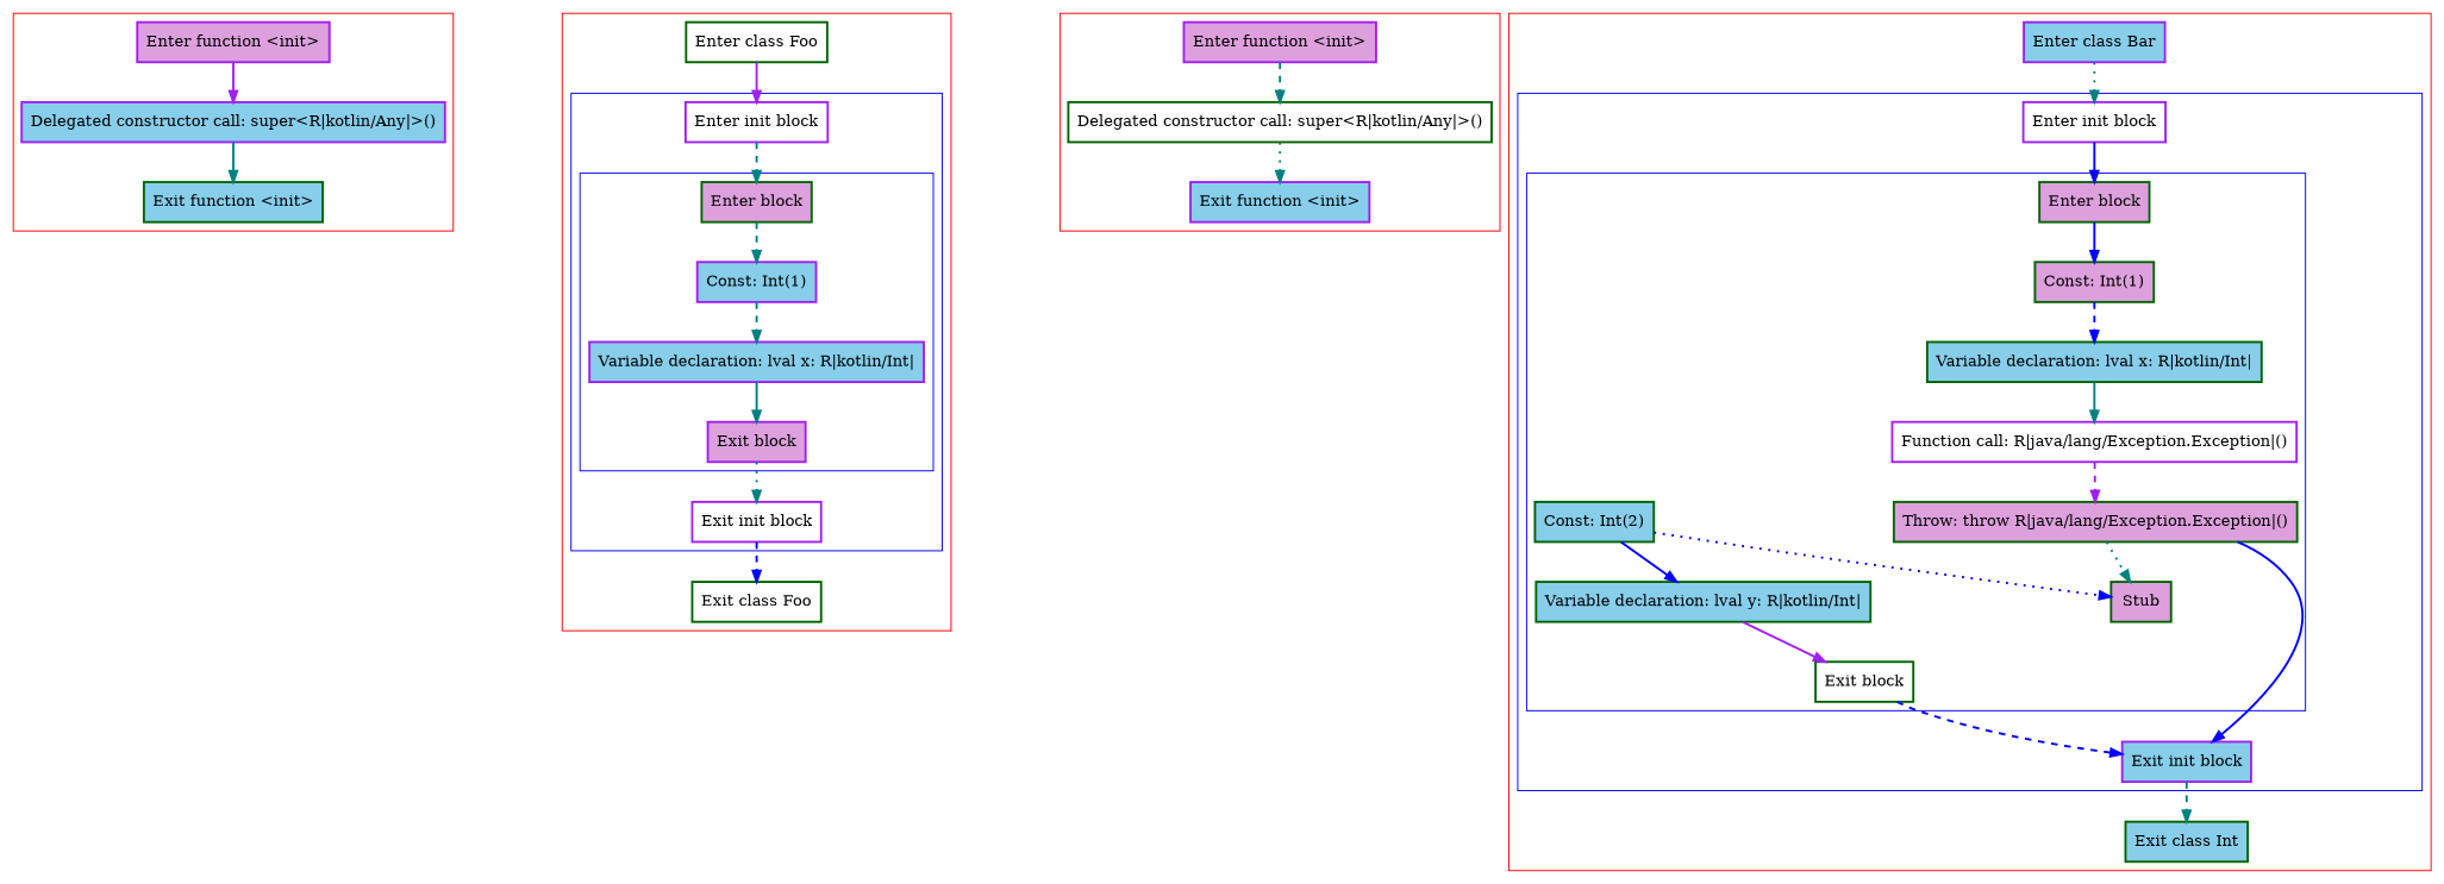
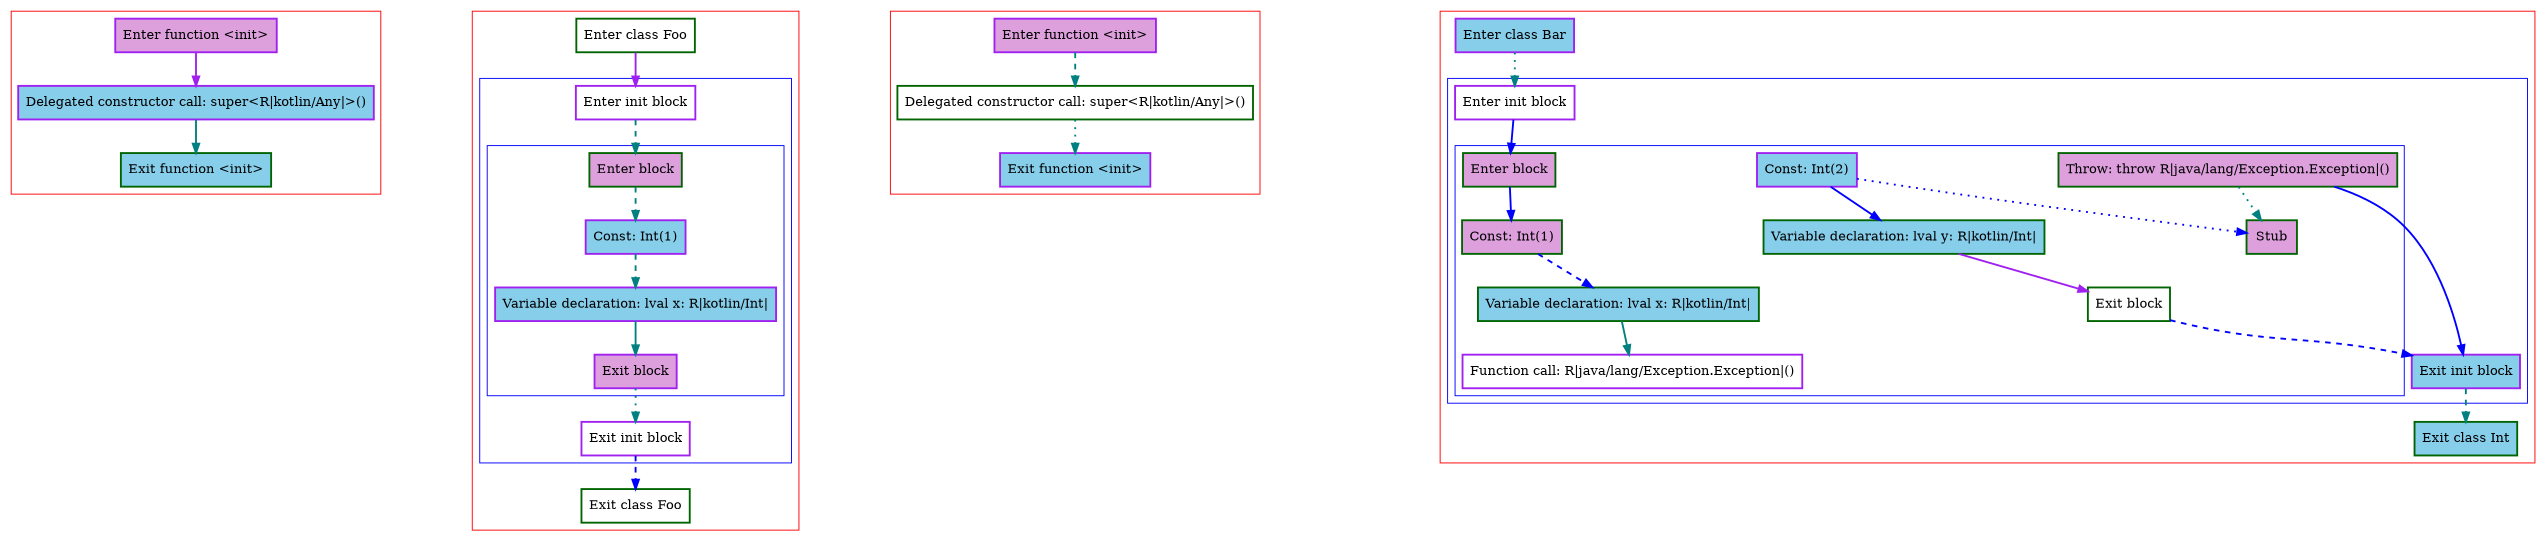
  digraph {
    nodesep=3
    node [color=purple fillcolor=skyblue penwidth=2 shape=box style=filled]
    edge [color=teal penwidth=2 style=bold]
    n1 [fillcolor=plum label="Enter function <init>"]
    n2 [label="Delegated constructor call: super<R|kotlin/Any|>()"]
    n3 [color=darkgreen label="Exit function <init>"]
    n4 [color=darkgreen fillcolor=plum label="Enter block"]
    n5 [label="Const: Int(1)"]
    n6 [label="Variable declaration: lval x: R|kotlin/Int|"]
    n7 [fillcolor=plum label="Exit block"]
    n8 [fillcolor=white label="Enter init block"]
    n9 [fillcolor=white label="Exit init block"]
    n10 [color=darkgreen fillcolor=white label="Enter class Foo"]
    n11 [color=darkgreen fillcolor=white label="Exit class Foo"]
    n12 [fillcolor=plum label="Enter function <init>"]
    n13 [color=darkgreen fillcolor=white label="Delegated constructor call: super<R|kotlin/Any|>()"]
    n14 [label="Exit function <init>"]
    n15 [color=darkgreen fillcolor=plum label="Enter block"]
    n16 [color=darkgreen fillcolor=plum label="Const: Int(1)"]
    n17 [color=darkgreen label="Variable declaration: lval x: R|kotlin/Int|"]
    n18 [fillcolor=white label="Function call: R|java/lang/Exception.Exception|()"]
    n19 [color=darkgreen fillcolor=plum label="Throw: throw R|java/lang/Exception.Exception|()"]
    n20 [color=darkgreen fillcolor=plum label=Stub]
-   n21 [color=darkgreen label="Const: Int(2)"]
+   n21 [label="Const: Int(2)"]
    n22 [color=darkgreen label="Variable declaration: lval y: R|kotlin/Int|"]
    n23 [color=darkgreen fillcolor=white label="Exit block"]
    n24 [fillcolor=white label="Enter init block"]
    n25 [label="Exit init block"]
    n26 [label="Enter class Bar"]
    n27 [color=darkgreen label="Exit class Int"]
    subgraph cluster_1 {
      color=red
      n1
      n2
      n3
    }
    subgraph cluster_2 {
      color=red
      n10
      n11
      subgraph cluster_3 {
        color=blue
        n8
        n9
        subgraph cluster_4 {
          color=blue
          n4
          n5
          n6
          n7
        }
      }
    }
    subgraph cluster_5 {
      color=red
      n12
      n13
      n14
    }
    subgraph cluster_6 {
      color=red
      n26
      n27
      subgraph cluster_7 {
        color=blue
        n24
        n25
        subgraph cluster_8 {
          color=blue
          n15
          n16
          n17
          n18
          n19
          n20
          n21
          n22
          n23
        }
      }
    }
    n1 -> n2 [color=purple]
    n2 -> n3
    n4 -> n5 [style=dashed]
    n5 -> n6 [style=dashed]
    n6 -> n7
    n7 -> n9 [style=dotted]
    n8 -> n4 [style=dashed]
    n9 -> n11 [color=blue style=dashed]
    n10 -> n8 [color=purple]
    n12 -> n13 [style=dashed]
    n13 -> n14 [style=dotted]
    n15 -> n16 [color=blue]
    n16 -> n17 [color=blue style=dashed]
    n17 -> n18
-   n18 -> n19 [color=purple style=dashed]
    n19 -> n20 [style=dotted]
    n19 -> n25 [color=blue]
    n21 -> n20 [color=blue style=dotted]
    n21 -> n22 [color=blue]
    n22 -> n23 [color=purple]
    n23 -> n25 [color=blue style=dashed]
    n24 -> n15 [color=blue]
    n25 -> n27 [style=dashed]
    n26 -> n24 [style=dotted]
  }
